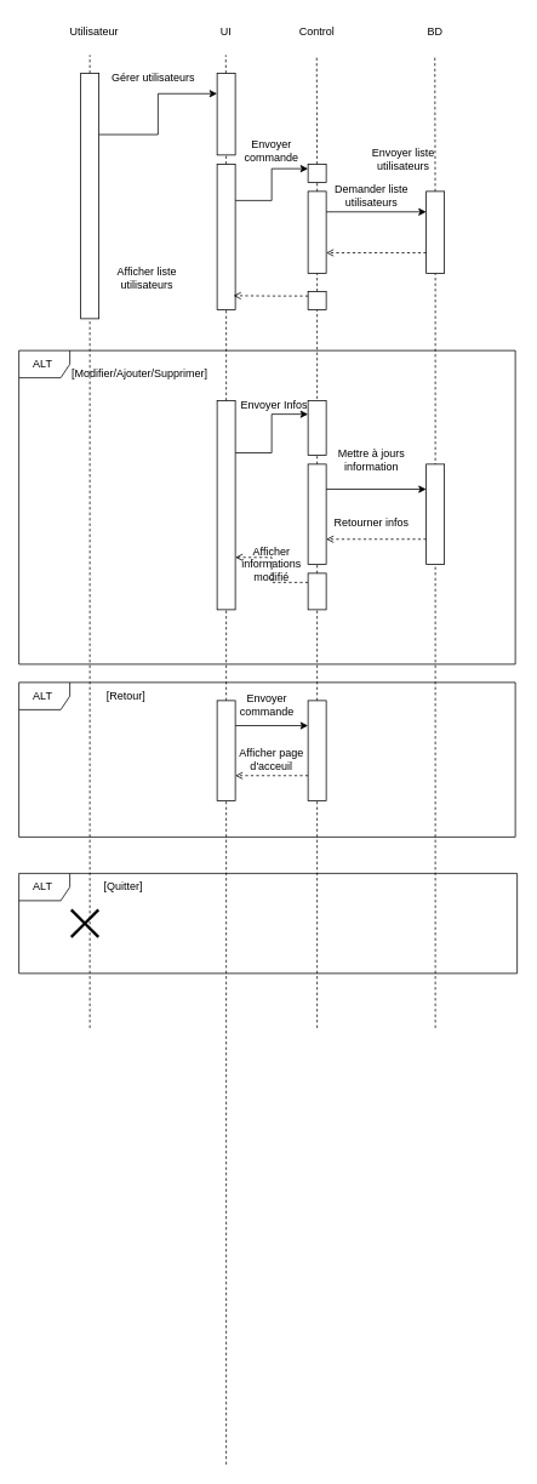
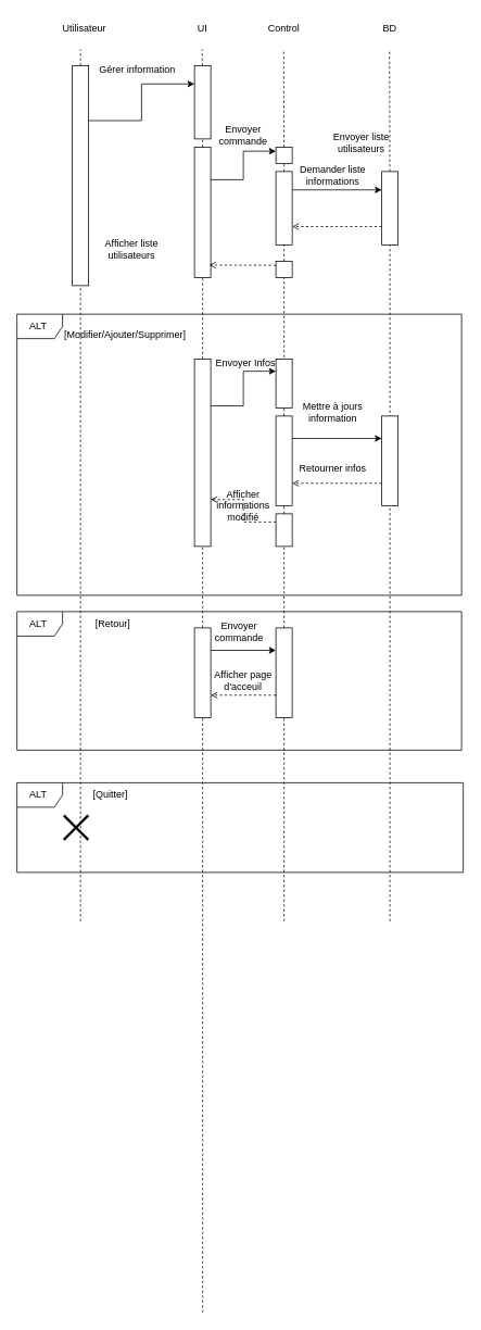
  <mxCell id="0" />
  <mxCell id="1" parent="0" />
  <mxCell id="2" value="Utilisateur" style="text;html=1;align=center;verticalAlign=middle;whiteSpace=wrap;rounded=0;" vertex="1" parent="1"><mxGeometry x="58" y="20" width="90" height="30" as="geometry" /></mxCell>
  <mxCell id="3" value="UI" style="text;html=1;align=center;verticalAlign=middle;whiteSpace=wrap;rounded=0;" vertex="1" parent="1"><mxGeometry x="218" y="20" width="60" height="30" as="geometry" /></mxCell>
  <mxCell id="4" value="Control" style="text;html=1;align=center;verticalAlign=middle;whiteSpace=wrap;rounded=0;" vertex="1" parent="1"><mxGeometry x="318" y="20" width="60" height="30" as="geometry" /></mxCell>
  <mxCell id="5" value="BD" style="text;html=1;align=center;verticalAlign=middle;whiteSpace=wrap;rounded=0;" vertex="1" parent="1"><mxGeometry x="448" y="20" width="60" height="30" as="geometry" /></mxCell>
  <mxCell id="6" value="" style="endArrow=none;dashed=1;html=1;rounded=0;" edge="1" parent="1"><mxGeometry width="50" height="50" relative="1" as="geometry"><mxPoint x="98" y="1130" as="sourcePoint" /><mxPoint x="98" y="60" as="targetPoint" /></mxGeometry></mxCell>
  <mxCell id="7" value="" style="endArrow=none;dashed=1;html=1;rounded=0;" edge="1" parent="1" source="13"><mxGeometry width="50" height="50" relative="1" as="geometry"><mxPoint x="248" y="1130" as="sourcePoint" /><mxPoint x="247.5" y="60" as="targetPoint" /></mxGeometry></mxCell>
  <mxCell id="8" value="" style="endArrow=none;dashed=1;html=1;rounded=0;" edge="1" parent="1" source="19"><mxGeometry width="50" height="50" relative="1" as="geometry"><mxPoint x="348" y="1130" as="sourcePoint" /><mxPoint x="347.5" y="60" as="targetPoint" /></mxGeometry></mxCell>
  <mxCell id="9" value="" style="endArrow=none;dashed=1;html=1;rounded=0;" edge="1" parent="1" source="26"><mxGeometry width="50" height="50" relative="1" as="geometry"><mxPoint x="478" y="1130" as="sourcePoint" /><mxPoint x="477.5" y="60" as="targetPoint" /></mxGeometry></mxCell>
  <mxCell id="10" style="edgeStyle=orthogonalEdgeStyle;rounded=0;orthogonalLoop=1;jettySize=auto;html=1;exitX=1;exitY=0.25;exitDx=0;exitDy=0;entryX=0;entryY=0.25;entryDx=0;entryDy=0;" edge="1" parent="1" source="11" target="13"><mxGeometry relative="1" as="geometry" /></mxCell>
  <mxCell id="11" value="" style="rounded=0;whiteSpace=wrap;html=1;" vertex="1" parent="1"><mxGeometry x="88" y="80" width="20" height="270" as="geometry" /></mxCell>
  <mxCell id="12" value="" style="endArrow=none;dashed=1;html=1;rounded=0;" edge="1" parent="1" source="17" target="13"><mxGeometry width="50" height="50" relative="1" as="geometry"><mxPoint x="248" y="1130" as="sourcePoint" /><mxPoint x="247.5" y="60" as="targetPoint" /></mxGeometry></mxCell>
  <mxCell id="13" value="" style="rounded=0;whiteSpace=wrap;html=1;" vertex="1" parent="1"><mxGeometry x="238" y="80" width="20" height="90" as="geometry" /></mxCell>
- <mxCell id="14" value="Gérer utilisateurs" style="text;html=1;align=center;verticalAlign=middle;whiteSpace=wrap;rounded=0;" vertex="1" parent="1"><mxGeometry x="108" y="70" width="120" height="30" as="geometry" /></mxCell>
+ <mxCell id="14" value="Gérer information" style="text;html=1;align=center;verticalAlign=middle;whiteSpace=wrap;rounded=0;" vertex="1" parent="1"><mxGeometry x="108" y="70" width="120" height="30" as="geometry" /></mxCell>
  <mxCell id="15" value="" style="endArrow=none;dashed=1;html=1;rounded=0;entryX=0.5;entryY=0;entryDx=0;entryDy=0;" edge="1" parent="1" source="39" target="17"><mxGeometry width="50" height="50" relative="1" as="geometry"><mxPoint x="248" y="1610" as="sourcePoint" /><mxPoint x="238" y="820" as="targetPoint" /></mxGeometry></mxCell>
  <mxCell id="16" style="edgeStyle=orthogonalEdgeStyle;rounded=0;orthogonalLoop=1;jettySize=auto;html=1;exitX=1;exitY=0.25;exitDx=0;exitDy=0;entryX=0;entryY=0.25;entryDx=0;entryDy=0;" edge="1" parent="1" source="17" target="19"><mxGeometry relative="1" as="geometry" /></mxCell>
  <mxCell id="17" value="" style="rounded=0;whiteSpace=wrap;html=1;" vertex="1" parent="1"><mxGeometry x="238" y="180" width="20" height="160" as="geometry" /></mxCell>
  <mxCell id="18" value="" style="endArrow=none;dashed=1;html=1;rounded=0;" edge="1" parent="1" source="22" target="19"><mxGeometry width="50" height="50" relative="1" as="geometry"><mxPoint x="348" y="1130" as="sourcePoint" /><mxPoint x="347.5" y="60" as="targetPoint" /></mxGeometry></mxCell>
  <mxCell id="19" value="" style="rounded=0;whiteSpace=wrap;html=1;" vertex="1" parent="1"><mxGeometry x="338" y="180" width="20" height="20" as="geometry" /></mxCell>
  <mxCell id="20" value="" style="endArrow=none;dashed=1;html=1;rounded=0;" edge="1" parent="1" source="30" target="22"><mxGeometry width="50" height="50" relative="1" as="geometry"><mxPoint x="348" y="1130" as="sourcePoint" /><mxPoint x="348" y="200" as="targetPoint" /></mxGeometry></mxCell>
  <mxCell id="21" style="edgeStyle=orthogonalEdgeStyle;rounded=0;orthogonalLoop=1;jettySize=auto;html=1;exitX=1;exitY=0.25;exitDx=0;exitDy=0;entryX=0;entryY=0.25;entryDx=0;entryDy=0;" edge="1" parent="1" source="22" target="26"><mxGeometry relative="1" as="geometry" /></mxCell>
  <mxCell id="22" value="" style="rounded=0;whiteSpace=wrap;html=1;" vertex="1" parent="1"><mxGeometry x="338" y="210" width="20" height="90" as="geometry" /></mxCell>
  <mxCell id="23" value="Envoyer commande" style="text;html=1;align=center;verticalAlign=middle;whiteSpace=wrap;rounded=0;" vertex="1" parent="1"><mxGeometry x="268" y="150" width="60" height="30" as="geometry" /></mxCell>
  <mxCell id="24" value="" style="endArrow=none;dashed=1;html=1;rounded=0;" edge="1" parent="1" target="26"><mxGeometry width="50" height="50" relative="1" as="geometry"><mxPoint x="478" y="1130" as="sourcePoint" /><mxPoint x="477.5" y="60" as="targetPoint" /></mxGeometry></mxCell>
  <mxCell id="25" style="edgeStyle=orthogonalEdgeStyle;rounded=0;orthogonalLoop=1;jettySize=auto;html=1;exitX=0;exitY=0.75;exitDx=0;exitDy=0;entryX=1;entryY=0.75;entryDx=0;entryDy=0;endArrow=open;endFill=0;dashed=1;" edge="1" parent="1" source="26" target="22"><mxGeometry relative="1" as="geometry" /></mxCell>
  <mxCell id="26" value="" style="rounded=0;whiteSpace=wrap;html=1;" vertex="1" parent="1"><mxGeometry x="468" y="210" width="20" height="90" as="geometry" /></mxCell>
- <mxCell id="27" value="Demander liste utilisateurs" style="text;html=1;align=center;verticalAlign=middle;whiteSpace=wrap;rounded=0;" vertex="1" parent="1"><mxGeometry x="358" y="200" width="100" height="30" as="geometry" /></mxCell>
+ <mxCell id="27" value="Demander liste informations" style="text;html=1;align=center;verticalAlign=middle;whiteSpace=wrap;rounded=0;" vertex="1" parent="1"><mxGeometry x="358" y="200" width="100" height="30" as="geometry" /></mxCell>
  <mxCell id="28" value="Envoyer liste utilisateurs" style="text;html=1;align=center;verticalAlign=middle;whiteSpace=wrap;rounded=0;" vertex="1" parent="1"><mxGeometry x="393" y="160" width="100" height="30" as="geometry" /></mxCell>
  <mxCell id="29" value="" style="endArrow=none;dashed=1;html=1;rounded=0;" edge="1" parent="1" source="45" target="30"><mxGeometry width="50" height="50" relative="1" as="geometry"><mxPoint x="348" y="1130" as="sourcePoint" /><mxPoint x="348" y="300" as="targetPoint" /></mxGeometry></mxCell>
  <mxCell id="30" value="" style="rounded=0;whiteSpace=wrap;html=1;" vertex="1" parent="1"><mxGeometry x="338" y="320" width="20" height="20" as="geometry" /></mxCell>
  <mxCell id="31" style="edgeStyle=orthogonalEdgeStyle;rounded=0;orthogonalLoop=1;jettySize=auto;html=1;exitX=0;exitY=0.25;exitDx=0;exitDy=0;entryX=0.9;entryY=0.904;entryDx=0;entryDy=0;entryPerimeter=0;endArrow=open;endFill=0;dashed=1;" edge="1" parent="1" source="30" target="17"><mxGeometry relative="1" as="geometry" /></mxCell>
  <mxCell id="32" value="Afficher liste utilisateurs" style="text;html=1;align=center;verticalAlign=middle;whiteSpace=wrap;rounded=0;" vertex="1" parent="1"><mxGeometry x="124" y="290" width="74" height="30" as="geometry" /></mxCell>
  <mxCell id="33" value="ALT&amp;nbsp;" style="shape=umlFrame;whiteSpace=wrap;html=1;pointerEvents=0;width=56;height=30;" vertex="1" parent="1"><mxGeometry x="20" y="385" width="546" height="345" as="geometry" /></mxCell>
  <mxCell id="34" value="[Modifier/Ajouter/Supprimer]" style="text;html=1;align=center;verticalAlign=middle;whiteSpace=wrap;rounded=0;" vertex="1" parent="1"><mxGeometry x="58" y="395" width="190" height="30" as="geometry" /></mxCell>
  <mxCell id="35" value="ALT&amp;nbsp;" style="shape=umlFrame;whiteSpace=wrap;html=1;pointerEvents=0;width=56;height=30;" vertex="1" parent="1"><mxGeometry x="20" y="750" width="546" height="170" as="geometry" /></mxCell>
  <mxCell id="36" value="[Retour]" style="text;html=1;align=center;verticalAlign=middle;whiteSpace=wrap;rounded=0;" vertex="1" parent="1"><mxGeometry x="108" y="750" width="60" height="30" as="geometry" /></mxCell>
  <mxCell id="37" value="" style="endArrow=none;dashed=1;html=1;rounded=0;entryX=0.5;entryY=0;entryDx=0;entryDy=0;" edge="1" parent="1" source="56" target="39"><mxGeometry width="50" height="50" relative="1" as="geometry"><mxPoint x="248" y="1610" as="sourcePoint" /><mxPoint x="248" y="180" as="targetPoint" /></mxGeometry></mxCell>
  <mxCell id="38" style="edgeStyle=orthogonalEdgeStyle;rounded=0;orthogonalLoop=1;jettySize=auto;html=1;exitX=1;exitY=0.25;exitDx=0;exitDy=0;entryX=0;entryY=0.25;entryDx=0;entryDy=0;" edge="1" parent="1" source="39" target="40"><mxGeometry relative="1" as="geometry" /></mxCell>
  <mxCell id="39" value="" style="rounded=0;whiteSpace=wrap;html=1;" vertex="1" parent="1"><mxGeometry x="238" y="440" width="20" height="230" as="geometry" /></mxCell>
  <mxCell id="40" value="" style="rounded=0;whiteSpace=wrap;html=1;" vertex="1" parent="1"><mxGeometry x="338" y="440" width="20" height="60" as="geometry" /></mxCell>
  <mxCell id="41" value="Envoyer Infos" style="text;html=1;align=center;verticalAlign=middle;whiteSpace=wrap;rounded=0;" vertex="1" parent="1"><mxGeometry x="261" y="430" width="80" height="30" as="geometry" /></mxCell>
  <mxCell id="42" style="edgeStyle=orthogonalEdgeStyle;rounded=0;orthogonalLoop=1;jettySize=auto;html=1;exitX=0.5;exitY=1;exitDx=0;exitDy=0;" edge="1" parent="1" source="40" target="40"><mxGeometry relative="1" as="geometry" /></mxCell>
  <mxCell id="43" value="" style="endArrow=none;dashed=1;html=1;rounded=0;" edge="1" parent="1" source="52" target="45"><mxGeometry width="50" height="50" relative="1" as="geometry"><mxPoint x="348" y="1130" as="sourcePoint" /><mxPoint x="348" y="340" as="targetPoint" /></mxGeometry></mxCell>
  <mxCell id="44" style="edgeStyle=orthogonalEdgeStyle;rounded=0;orthogonalLoop=1;jettySize=auto;html=1;exitX=1;exitY=0.25;exitDx=0;exitDy=0;entryX=0;entryY=0.25;entryDx=0;entryDy=0;" edge="1" parent="1" source="45" target="47"><mxGeometry relative="1" as="geometry" /></mxCell>
  <mxCell id="45" value="" style="rounded=0;whiteSpace=wrap;html=1;" vertex="1" parent="1"><mxGeometry x="338" y="510" width="20" height="110" as="geometry" /></mxCell>
  <mxCell id="46" style="edgeStyle=orthogonalEdgeStyle;rounded=0;orthogonalLoop=1;jettySize=auto;html=1;exitX=0;exitY=0.75;exitDx=0;exitDy=0;entryX=1;entryY=0.75;entryDx=0;entryDy=0;dashed=1;endArrow=open;endFill=0;" edge="1" parent="1" source="47" target="45"><mxGeometry relative="1" as="geometry" /></mxCell>
  <mxCell id="47" value="" style="rounded=0;whiteSpace=wrap;html=1;" vertex="1" parent="1"><mxGeometry x="468" y="510" width="20" height="110" as="geometry" /></mxCell>
  <mxCell id="48" value="Mettre à jours information" style="text;html=1;align=center;verticalAlign=middle;whiteSpace=wrap;rounded=0;" vertex="1" parent="1"><mxGeometry x="353" y="490" width="110" height="30" as="geometry" /></mxCell>
  <mxCell id="49" value="Retourner infos" style="text;html=1;align=center;verticalAlign=middle;whiteSpace=wrap;rounded=0;" vertex="1" parent="1"><mxGeometry x="358" y="560" width="100" height="30" as="geometry" /></mxCell>
  <mxCell id="50" value="" style="endArrow=none;dashed=1;html=1;rounded=0;" edge="1" parent="1" source="59" target="52"><mxGeometry width="50" height="50" relative="1" as="geometry"><mxPoint x="348" y="1130" as="sourcePoint" /><mxPoint x="348" y="620" as="targetPoint" /></mxGeometry></mxCell>
  <mxCell id="51" style="edgeStyle=orthogonalEdgeStyle;rounded=0;orthogonalLoop=1;jettySize=auto;html=1;exitX=0;exitY=0.25;exitDx=0;exitDy=0;entryX=1;entryY=0.75;entryDx=0;entryDy=0;endArrow=open;endFill=0;dashed=1;" edge="1" parent="1" source="52" target="39"><mxGeometry relative="1" as="geometry" /></mxCell>
  <mxCell id="52" value="" style="rounded=0;whiteSpace=wrap;html=1;" vertex="1" parent="1"><mxGeometry x="338" y="630" width="20" height="40" as="geometry" /></mxCell>
  <mxCell id="53" value="Afficher informations modifié" style="text;html=1;align=center;verticalAlign=middle;whiteSpace=wrap;rounded=0;" vertex="1" parent="1"><mxGeometry x="268" y="565" width="60" height="110" as="geometry" /></mxCell>
  <mxCell id="54" value="" style="endArrow=none;dashed=1;html=1;rounded=0;entryX=0.5;entryY=0;entryDx=0;entryDy=0;" edge="1" parent="1" target="56"><mxGeometry width="50" height="50" relative="1" as="geometry"><mxPoint x="248" y="1610" as="sourcePoint" /><mxPoint x="248" y="440" as="targetPoint" /></mxGeometry></mxCell>
  <mxCell id="55" style="edgeStyle=orthogonalEdgeStyle;rounded=0;orthogonalLoop=1;jettySize=auto;html=1;exitX=1;exitY=0.25;exitDx=0;exitDy=0;entryX=0;entryY=0.25;entryDx=0;entryDy=0;" edge="1" parent="1" source="56" target="59"><mxGeometry relative="1" as="geometry" /></mxCell>
  <mxCell id="56" value="" style="rounded=0;whiteSpace=wrap;html=1;" vertex="1" parent="1"><mxGeometry x="238" y="770" width="20" height="110" as="geometry" /></mxCell>
  <mxCell id="57" value="" style="endArrow=none;dashed=1;html=1;rounded=0;" edge="1" parent="1" target="59"><mxGeometry width="50" height="50" relative="1" as="geometry"><mxPoint x="348" y="1130" as="sourcePoint" /><mxPoint x="348" y="670" as="targetPoint" /></mxGeometry></mxCell>
  <mxCell id="58" style="edgeStyle=orthogonalEdgeStyle;rounded=0;orthogonalLoop=1;jettySize=auto;html=1;exitX=0;exitY=0.75;exitDx=0;exitDy=0;entryX=1;entryY=0.75;entryDx=0;entryDy=0;dashed=1;endArrow=open;endFill=0;" edge="1" parent="1" source="59" target="56"><mxGeometry relative="1" as="geometry" /></mxCell>
  <mxCell id="59" value="" style="rounded=0;whiteSpace=wrap;html=1;" vertex="1" parent="1"><mxGeometry x="338" y="770" width="20" height="110" as="geometry" /></mxCell>
  <mxCell id="60" value="Envoyer commande" style="text;html=1;align=center;verticalAlign=middle;whiteSpace=wrap;rounded=0;" vertex="1" parent="1"><mxGeometry x="263" y="760" width="60" height="30" as="geometry" /></mxCell>
  <mxCell id="61" value="Afficher page d'acceuil" style="text;html=1;align=center;verticalAlign=middle;whiteSpace=wrap;rounded=0;" vertex="1" parent="1"><mxGeometry x="248" y="820" width="100" height="30" as="geometry" /></mxCell>
  <mxCell id="62" value="ALT&amp;nbsp;" style="shape=umlFrame;whiteSpace=wrap;html=1;pointerEvents=0;width=56;height=30;" vertex="1" parent="1"><mxGeometry x="20" y="960" width="548" height="110" as="geometry" /></mxCell>
  <mxCell id="63" value="[Quitter]" style="text;html=1;align=center;verticalAlign=middle;whiteSpace=wrap;rounded=0;" vertex="1" parent="1"><mxGeometry x="90" y="960" width="90" height="30" as="geometry" /></mxCell>
  <mxCell id="64" value="" style="shape=umlDestroy;whiteSpace=wrap;html=1;strokeWidth=3;targetShapes=umlLifeline;" vertex="1" parent="1"><mxGeometry x="77.5" y="1000" width="30" height="30" as="geometry" /></mxCell>
